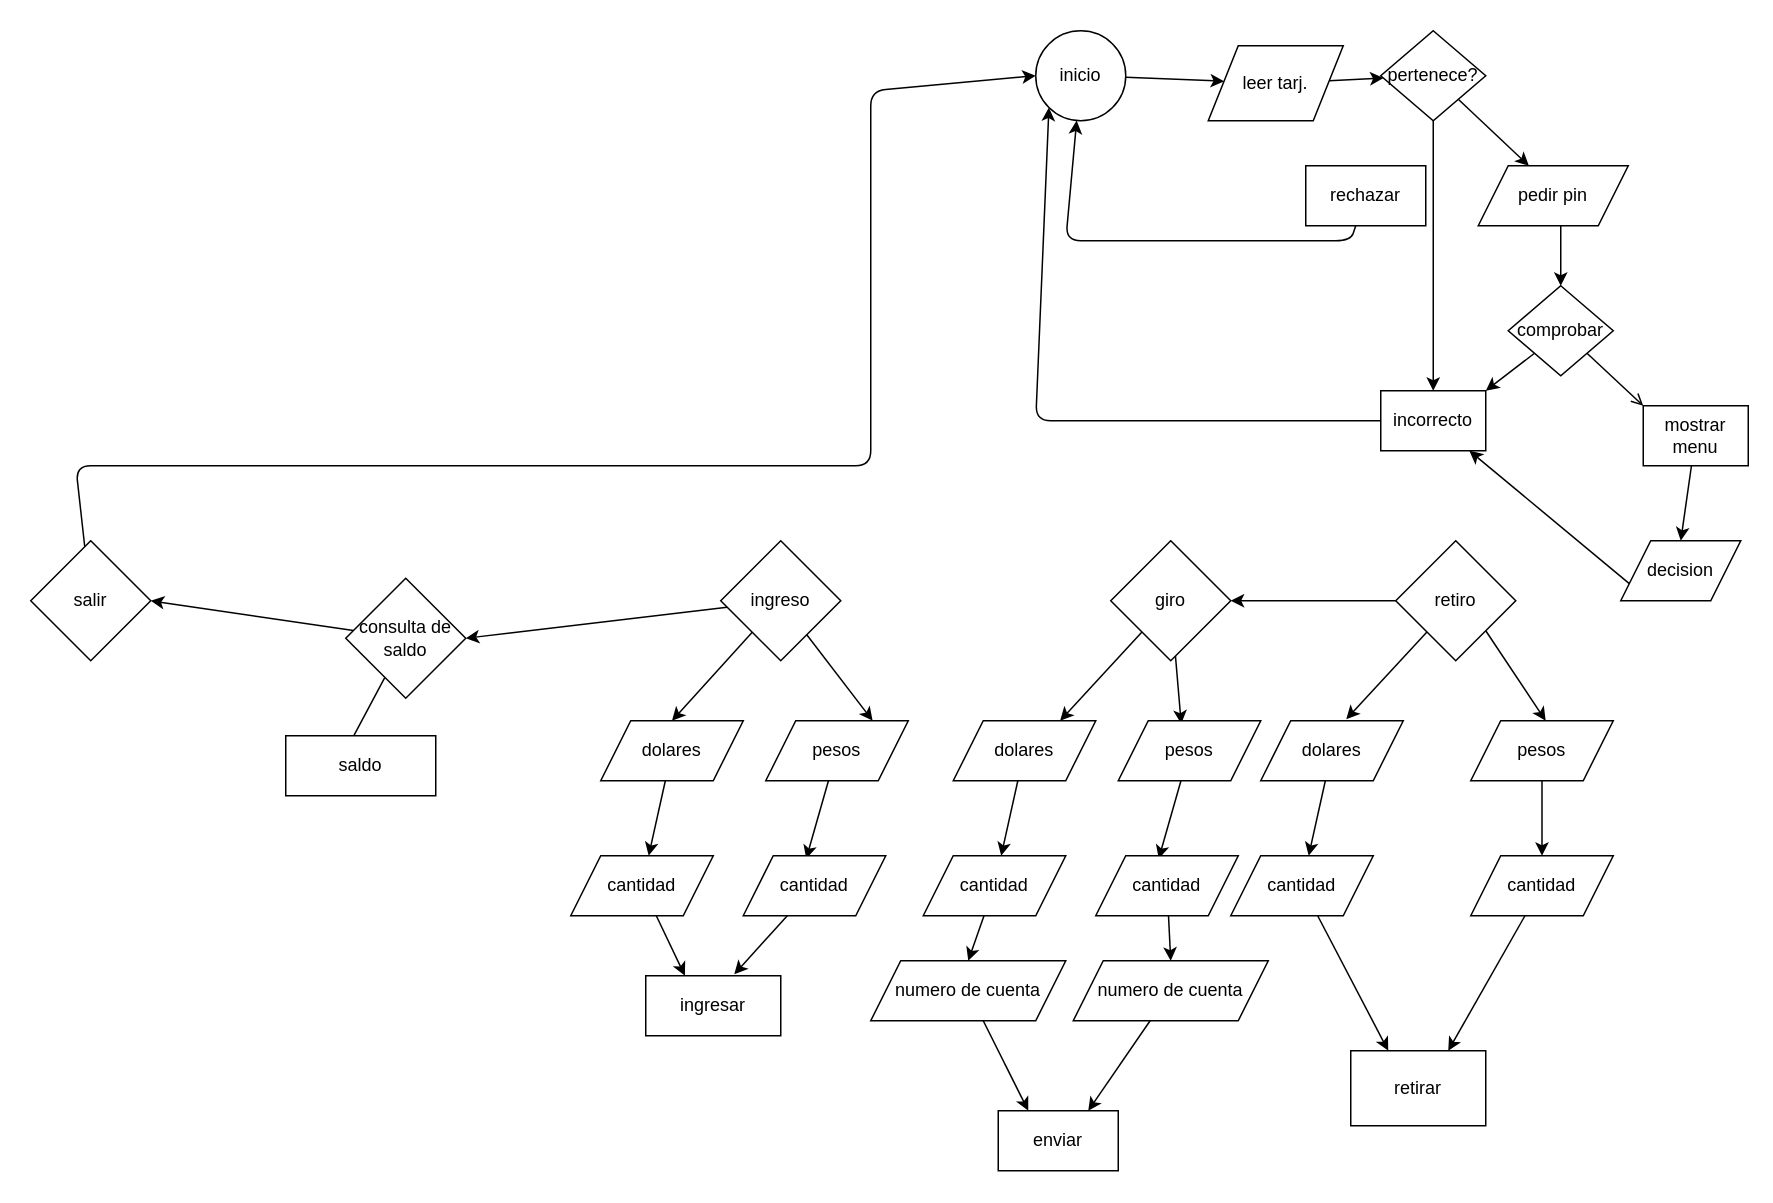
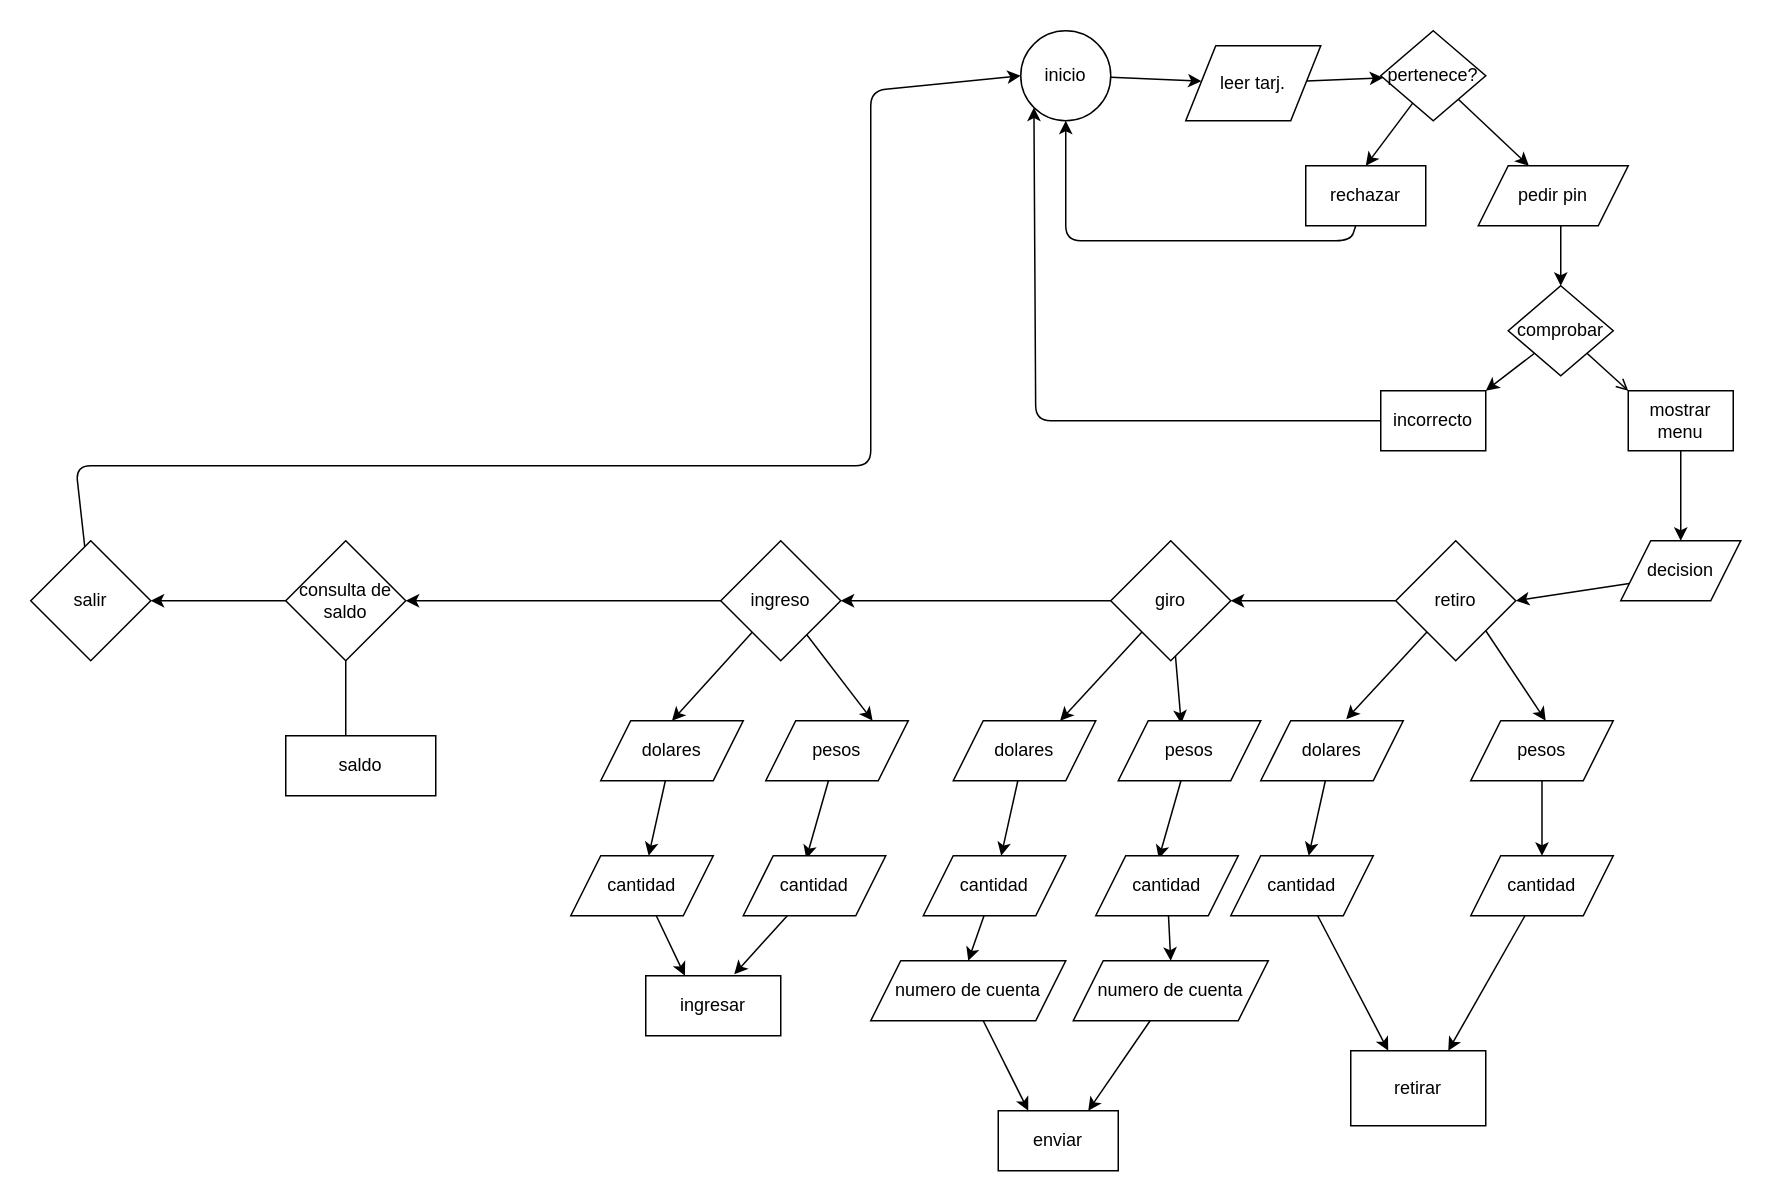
  <mxCell id="0" />
  <mxCell id="1" parent="0" />
  <mxCell id="2" style="edgeStyle=none;html=1;" edge="1" parent="1" source="3" target="5"><mxGeometry relative="1" as="geometry" /></mxCell>
- <mxCell id="3" value="inicio" style="ellipse;whiteSpace=wrap;html=1;aspect=fixed;" vertex="1" parent="1"><mxGeometry x="690" y="20" width="60" height="60" as="geometry" /></mxCell>
+ <mxCell id="3" value="inicio" style="ellipse;whiteSpace=wrap;html=1;aspect=fixed;" vertex="1" parent="1"><mxGeometry x="680" y="20" width="60" height="60" as="geometry" /></mxCell>
  <mxCell id="4" style="edgeStyle=none;html=1;" edge="1" parent="1" source="5" target="8"><mxGeometry relative="1" as="geometry" /></mxCell>
- <mxCell id="5" value="leer tarj." style="shape=parallelogram;perimeter=parallelogramPerimeter;whiteSpace=wrap;html=1;fixedSize=1;" vertex="1" parent="1"><mxGeometry x="805" y="30" width="90" height="50" as="geometry" /></mxCell>
+ <mxCell id="5" value="leer tarj." style="shape=parallelogram;perimeter=parallelogramPerimeter;whiteSpace=wrap;html=1;fixedSize=1;" vertex="1" parent="1"><mxGeometry x="790" y="30" width="90" height="50" as="geometry" /></mxCell>
  <mxCell id="6" style="edgeStyle=none;html=1;" edge="1" parent="1" source="8"><mxGeometry relative="1" as="geometry"><mxPoint x="1018.75" y="110" as="targetPoint" /></mxGeometry></mxCell>
- <mxCell id="7" style="edgeStyle=none;html=1;" edge="1" parent="1" source="8" target="16"><mxGeometry relative="1" as="geometry" /></mxCell>
+ <mxCell id="7" style="edgeStyle=none;html=1;entryX=0.5;entryY=0;entryDx=0;entryDy=0;" edge="1" parent="1" source="8" target="10"><mxGeometry relative="1" as="geometry" /></mxCell>
  <mxCell id="8" value="pertenece?" style="rhombus;whiteSpace=wrap;html=1;" vertex="1" parent="1"><mxGeometry x="920" y="20" width="70" height="60" as="geometry" /></mxCell>
  <mxCell id="9" style="edgeStyle=none;html=1;" edge="1" parent="1" source="10" target="3"><mxGeometry relative="1" as="geometry"><mxPoint x="700" y="160" as="targetPoint" /><Array as="points"><mxPoint x="900" y="160" /><mxPoint x="710" y="160" /></Array></mxGeometry></mxCell>
  <mxCell id="10" value="rechazar" style="rounded=0;whiteSpace=wrap;html=1;" vertex="1" parent="1"><mxGeometry x="870" y="110" width="80" height="40" as="geometry" /></mxCell>
  <mxCell id="11" style="edgeStyle=none;html=1;exitX=0.5;exitY=1;exitDx=0;exitDy=0;entryX=0.5;entryY=0;entryDx=0;entryDy=0;" edge="1" parent="1" target="14"><mxGeometry relative="1" as="geometry"><mxPoint x="1040" y="150" as="sourcePoint" /></mxGeometry></mxCell>
  <mxCell id="12" style="edgeStyle=none;html=1;exitX=0;exitY=1;exitDx=0;exitDy=0;entryX=1;entryY=0;entryDx=0;entryDy=0;" edge="1" parent="1" source="14" target="16"><mxGeometry relative="1" as="geometry" /></mxCell>
  <mxCell id="13" style="edgeStyle=none;html=1;exitX=1;exitY=1;exitDx=0;exitDy=0;entryX=0;entryY=0;entryDx=0;entryDy=0;endArrow=open;" edge="1" parent="1" source="14" target="18"><mxGeometry relative="1" as="geometry" /></mxCell>
  <mxCell id="14" value="comprobar" style="rhombus;whiteSpace=wrap;html=1;" vertex="1" parent="1"><mxGeometry x="1005" y="190" width="70" height="60" as="geometry" /></mxCell>
  <mxCell id="15" style="edgeStyle=none;html=1;entryX=0;entryY=1;entryDx=0;entryDy=0;" edge="1" parent="1" source="16" target="3"><mxGeometry relative="1" as="geometry"><mxPoint x="690" y="190" as="targetPoint" /><Array as="points"><mxPoint x="690" y="280" /></Array></mxGeometry></mxCell>
  <mxCell id="16" value="incorrecto" style="rounded=0;whiteSpace=wrap;html=1;" vertex="1" parent="1"><mxGeometry x="920" y="260" width="70" height="40" as="geometry" /></mxCell>
  <mxCell id="17" style="edgeStyle=none;html=1;entryX=0.5;entryY=0;entryDx=0;entryDy=0;" edge="1" parent="1" source="18" target="20"><mxGeometry relative="1" as="geometry" /></mxCell>
- <mxCell id="18" value="mostrar menu" style="rounded=0;whiteSpace=wrap;html=1;" vertex="1" parent="1"><mxGeometry x="1095" y="270" width="70" height="40" as="geometry" /></mxCell>
- <mxCell id="19" style="edgeStyle=none;html=1;exitX=0;exitY=0.75;exitDx=0;exitDy=0;" edge="1" parent="1" source="20" target="16"><mxGeometry relative="1" as="geometry" /></mxCell>
+ <mxCell id="18" value="mostrar menu" style="rounded=0;whiteSpace=wrap;html=1;" vertex="1" parent="1"><mxGeometry x="1085" y="260" width="70" height="40" as="geometry" /></mxCell>
+ <mxCell id="19" style="edgeStyle=none;html=1;exitX=0;exitY=0.75;exitDx=0;exitDy=0;entryX=1;entryY=0.5;entryDx=0;entryDy=0;" edge="1" parent="1" source="20" target="24"><mxGeometry relative="1" as="geometry" /></mxCell>
  <mxCell id="20" value="decision" style="shape=parallelogram;perimeter=parallelogramPerimeter;whiteSpace=wrap;html=1;fixedSize=1;" vertex="1" parent="1"><mxGeometry x="1080" y="360" width="80" height="40" as="geometry" /></mxCell>
  <mxCell id="21" style="edgeStyle=none;html=1;exitX=1;exitY=1;exitDx=0;exitDy=0;entryX=0.526;entryY=0;entryDx=0;entryDy=0;entryPerimeter=0;" edge="1" parent="1" source="24" target="27"><mxGeometry relative="1" as="geometry"><mxPoint x="1020" y="474" as="targetPoint" /></mxGeometry></mxCell>
  <mxCell id="22" style="edgeStyle=none;html=1;entryX=0.6;entryY=-0.025;entryDx=0;entryDy=0;entryPerimeter=0;" edge="1" parent="1" source="24" target="29"><mxGeometry relative="1" as="geometry" /></mxCell>
  <mxCell id="23" style="edgeStyle=none;html=1;" edge="1" parent="1" source="24"><mxGeometry relative="1" as="geometry"><mxPoint x="820" y="400" as="targetPoint" /></mxGeometry></mxCell>
  <mxCell id="24" value="retiro" style="rhombus;whiteSpace=wrap;html=1;" vertex="1" parent="1"><mxGeometry x="930" y="360" width="80" height="80" as="geometry" /></mxCell>
  <mxCell id="25" value="pedir pin" style="shape=parallelogram;perimeter=parallelogramPerimeter;whiteSpace=wrap;html=1;fixedSize=1;" vertex="1" parent="1"><mxGeometry x="985" y="110" width="100" height="40" as="geometry" /></mxCell>
  <mxCell id="26" style="edgeStyle=none;html=1;" edge="1" parent="1" source="27"><mxGeometry relative="1" as="geometry"><mxPoint x="1027.5" y="570" as="targetPoint" /></mxGeometry></mxCell>
  <mxCell id="27" value="pesos" style="shape=parallelogram;perimeter=parallelogramPerimeter;whiteSpace=wrap;html=1;fixedSize=1;" vertex="1" parent="1"><mxGeometry x="980" y="480" width="95" height="40" as="geometry" /></mxCell>
  <mxCell id="28" style="edgeStyle=none;html=1;" edge="1" parent="1" source="29" target="33"><mxGeometry relative="1" as="geometry" /></mxCell>
  <mxCell id="29" value="dolares" style="shape=parallelogram;perimeter=parallelogramPerimeter;whiteSpace=wrap;html=1;fixedSize=1;" vertex="1" parent="1"><mxGeometry x="840" y="480" width="95" height="40" as="geometry" /></mxCell>
  <mxCell id="30" style="edgeStyle=none;html=1;entryX=1;entryY=0;entryDx=0;entryDy=0;" edge="1" parent="1" source="31"><mxGeometry relative="1" as="geometry"><mxPoint x="965" y="700" as="targetPoint" /></mxGeometry></mxCell>
  <mxCell id="31" value="cantidad" style="shape=parallelogram;perimeter=parallelogramPerimeter;whiteSpace=wrap;html=1;fixedSize=1;" vertex="1" parent="1"><mxGeometry x="980" y="570" width="95" height="40" as="geometry" /></mxCell>
  <mxCell id="32" style="edgeStyle=none;html=1;entryX=0;entryY=0;entryDx=0;entryDy=0;" edge="1" parent="1" source="33"><mxGeometry relative="1" as="geometry"><mxPoint x="925" y="700" as="targetPoint" /></mxGeometry></mxCell>
  <mxCell id="33" value="cantidad" style="shape=parallelogram;perimeter=parallelogramPerimeter;whiteSpace=wrap;html=1;fixedSize=1;" vertex="1" parent="1"><mxGeometry x="820" y="570" width="95" height="40" as="geometry" /></mxCell>
  <mxCell id="34" style="edgeStyle=none;html=1;entryX=0.442;entryY=0.05;entryDx=0;entryDy=0;entryPerimeter=0;" edge="1" parent="1" source="37" target="39"><mxGeometry relative="1" as="geometry" /></mxCell>
  <mxCell id="35" style="edgeStyle=none;html=1;entryX=0.75;entryY=0;entryDx=0;entryDy=0;" edge="1" parent="1" source="37" target="41"><mxGeometry relative="1" as="geometry" /></mxCell>
+ <mxCell id="36" style="edgeStyle=none;html=1;" edge="1" parent="1" source="37" target="53"><mxGeometry relative="1" as="geometry"><mxPoint x="520" y="400" as="targetPoint" /></mxGeometry></mxCell>
  <mxCell id="37" value="giro" style="rhombus;whiteSpace=wrap;html=1;" vertex="1" parent="1"><mxGeometry x="740" y="360" width="80" height="80" as="geometry" /></mxCell>
  <mxCell id="38" style="edgeStyle=none;html=1;entryX=0.442;entryY=0.05;entryDx=0;entryDy=0;entryPerimeter=0;" edge="1" parent="1" source="39" target="43"><mxGeometry relative="1" as="geometry"><mxPoint x="822.5" y="570" as="targetPoint" /></mxGeometry></mxCell>
  <mxCell id="39" value="pesos" style="shape=parallelogram;perimeter=parallelogramPerimeter;whiteSpace=wrap;html=1;fixedSize=1;" vertex="1" parent="1"><mxGeometry x="745" y="480" width="95" height="40" as="geometry" /></mxCell>
  <mxCell id="40" style="edgeStyle=none;html=1;" edge="1" parent="1" source="41" target="45"><mxGeometry relative="1" as="geometry" /></mxCell>
  <mxCell id="41" value="dolares" style="shape=parallelogram;perimeter=parallelogramPerimeter;whiteSpace=wrap;html=1;fixedSize=1;" vertex="1" parent="1"><mxGeometry x="635" y="480" width="95" height="40" as="geometry" /></mxCell>
  <mxCell id="42" style="edgeStyle=none;html=1;entryX=0.5;entryY=0;entryDx=0;entryDy=0;" edge="1" parent="1" source="43" target="49"><mxGeometry relative="1" as="geometry" /></mxCell>
  <mxCell id="43" value="cantidad" style="shape=parallelogram;perimeter=parallelogramPerimeter;whiteSpace=wrap;html=1;fixedSize=1;" vertex="1" parent="1"><mxGeometry x="730" y="570" width="95" height="40" as="geometry" /></mxCell>
  <mxCell id="44" style="edgeStyle=none;html=1;entryX=0.5;entryY=0;entryDx=0;entryDy=0;" edge="1" parent="1" source="45" target="47"><mxGeometry relative="1" as="geometry" /></mxCell>
  <mxCell id="45" value="cantidad" style="shape=parallelogram;perimeter=parallelogramPerimeter;whiteSpace=wrap;html=1;fixedSize=1;" vertex="1" parent="1"><mxGeometry x="615" y="570" width="95" height="40" as="geometry" /></mxCell>
  <mxCell id="46" style="edgeStyle=none;html=1;entryX=0.25;entryY=0;entryDx=0;entryDy=0;" edge="1" parent="1" source="47" target="69"><mxGeometry relative="1" as="geometry"><mxPoint x="690.882" y="744.118" as="targetPoint" /></mxGeometry></mxCell>
  <mxCell id="47" value="numero de cuenta" style="shape=parallelogram;perimeter=parallelogramPerimeter;whiteSpace=wrap;html=1;fixedSize=1;" vertex="1" parent="1"><mxGeometry x="580" y="640" width="130" height="40" as="geometry" /></mxCell>
  <mxCell id="48" style="edgeStyle=none;html=1;entryX=0.75;entryY=0;entryDx=0;entryDy=0;" edge="1" parent="1" source="49" target="69"><mxGeometry relative="1" as="geometry"><mxPoint x="721.216" y="746.216" as="targetPoint" /></mxGeometry></mxCell>
  <mxCell id="49" value="numero de cuenta" style="shape=parallelogram;perimeter=parallelogramPerimeter;whiteSpace=wrap;html=1;fixedSize=1;" vertex="1" parent="1"><mxGeometry x="715" y="640" width="130" height="40" as="geometry" /></mxCell>
  <mxCell id="50" style="edgeStyle=none;html=1;entryX=0.5;entryY=0;entryDx=0;entryDy=0;" edge="1" parent="1" source="53" target="57"><mxGeometry relative="1" as="geometry" /></mxCell>
  <mxCell id="51" style="edgeStyle=none;html=1;entryX=0.75;entryY=0;entryDx=0;entryDy=0;" edge="1" parent="1" source="53" target="55"><mxGeometry relative="1" as="geometry" /></mxCell>
  <mxCell id="52" style="edgeStyle=none;html=1;entryX=1;entryY=0.5;entryDx=0;entryDy=0;" edge="1" parent="1" source="53" target="64"><mxGeometry relative="1" as="geometry" /></mxCell>
  <mxCell id="53" value="ingreso" style="rhombus;whiteSpace=wrap;html=1;" vertex="1" parent="1"><mxGeometry x="480" y="360" width="80" height="80" as="geometry" /></mxCell>
  <mxCell id="54" style="edgeStyle=none;html=1;entryX=0.442;entryY=0.05;entryDx=0;entryDy=0;entryPerimeter=0;" edge="1" parent="1" source="55" target="59"><mxGeometry relative="1" as="geometry"><mxPoint x="587.5" y="570" as="targetPoint" /></mxGeometry></mxCell>
  <mxCell id="55" value="pesos" style="shape=parallelogram;perimeter=parallelogramPerimeter;whiteSpace=wrap;html=1;fixedSize=1;" vertex="1" parent="1"><mxGeometry x="510" y="480" width="95" height="40" as="geometry" /></mxCell>
  <mxCell id="56" style="edgeStyle=none;html=1;" edge="1" parent="1" source="57" target="61"><mxGeometry relative="1" as="geometry" /></mxCell>
  <mxCell id="57" value="dolares" style="shape=parallelogram;perimeter=parallelogramPerimeter;whiteSpace=wrap;html=1;fixedSize=1;" vertex="1" parent="1"><mxGeometry x="400" y="480" width="95" height="40" as="geometry" /></mxCell>
  <mxCell id="58" style="edgeStyle=none;html=1;" edge="1" parent="1" source="59"><mxGeometry relative="1" as="geometry"><mxPoint x="489.016" y="649.016" as="targetPoint" /></mxGeometry></mxCell>
  <mxCell id="59" value="cantidad" style="shape=parallelogram;perimeter=parallelogramPerimeter;whiteSpace=wrap;html=1;fixedSize=1;" vertex="1" parent="1"><mxGeometry x="495" y="570" width="95" height="40" as="geometry" /></mxCell>
  <mxCell id="60" style="edgeStyle=none;html=1;entryX=0.29;entryY=0;entryDx=0;entryDy=0;entryPerimeter=0;" edge="1" parent="1" source="61" target="68"><mxGeometry relative="1" as="geometry"><mxPoint x="456.122" y="643.878" as="targetPoint" /></mxGeometry></mxCell>
  <mxCell id="61" value="cantidad" style="shape=parallelogram;perimeter=parallelogramPerimeter;whiteSpace=wrap;html=1;fixedSize=1;" vertex="1" parent="1"><mxGeometry x="380" y="570" width="95" height="40" as="geometry" /></mxCell>
  <mxCell id="62" style="edgeStyle=none;html=1;" edge="1" parent="1" source="64"><mxGeometry relative="1" as="geometry"><mxPoint x="100" y="400" as="targetPoint" /></mxGeometry></mxCell>
  <mxCell id="63" style="edgeStyle=none;html=1;entryX=0.4;entryY=0.25;entryDx=0;entryDy=0;entryPerimeter=0;" edge="1" parent="1" source="64" target="67"><mxGeometry relative="1" as="geometry" /></mxCell>
- <mxCell id="64" value="consulta de saldo" style="rhombus;whiteSpace=wrap;html=1;" vertex="1" parent="1"><mxGeometry x="230" y="385" width="80" height="80" as="geometry" /></mxCell>
+ <mxCell id="64" value="consulta de saldo" style="rhombus;whiteSpace=wrap;html=1;" vertex="1" parent="1"><mxGeometry x="190" y="360" width="80" height="80" as="geometry" /></mxCell>
  <mxCell id="65" style="edgeStyle=none;html=1;entryX=0;entryY=0.5;entryDx=0;entryDy=0;" edge="1" parent="1" source="66" target="3"><mxGeometry relative="1" as="geometry"><mxPoint x="580" y="10" as="targetPoint" /><Array as="points"><mxPoint x="50" y="310" /><mxPoint x="580" y="310" /><mxPoint x="580" y="60" /></Array></mxGeometry></mxCell>
  <mxCell id="66" value="salir" style="rhombus;whiteSpace=wrap;html=1;" vertex="1" parent="1"><mxGeometry x="20" y="360" width="80" height="80" as="geometry" /></mxCell>
  <mxCell id="67" value="saldo" style="rounded=0;whiteSpace=wrap;html=1;" vertex="1" parent="1"><mxGeometry x="190" y="490" width="100" height="40" as="geometry" /></mxCell>
  <mxCell id="68" value="ingresar" style="rounded=0;whiteSpace=wrap;html=1;" vertex="1" parent="1"><mxGeometry x="430" y="650" width="90" height="40" as="geometry" /></mxCell>
  <mxCell id="69" value="enviar" style="rounded=0;whiteSpace=wrap;html=1;" vertex="1" parent="1"><mxGeometry x="665" y="740" width="80" height="40" as="geometry" /></mxCell>
  <mxCell id="70" value="retirar" style="rounded=0;whiteSpace=wrap;html=1;" vertex="1" parent="1"><mxGeometry x="900" y="700" width="90" height="50" as="geometry" /></mxCell>
